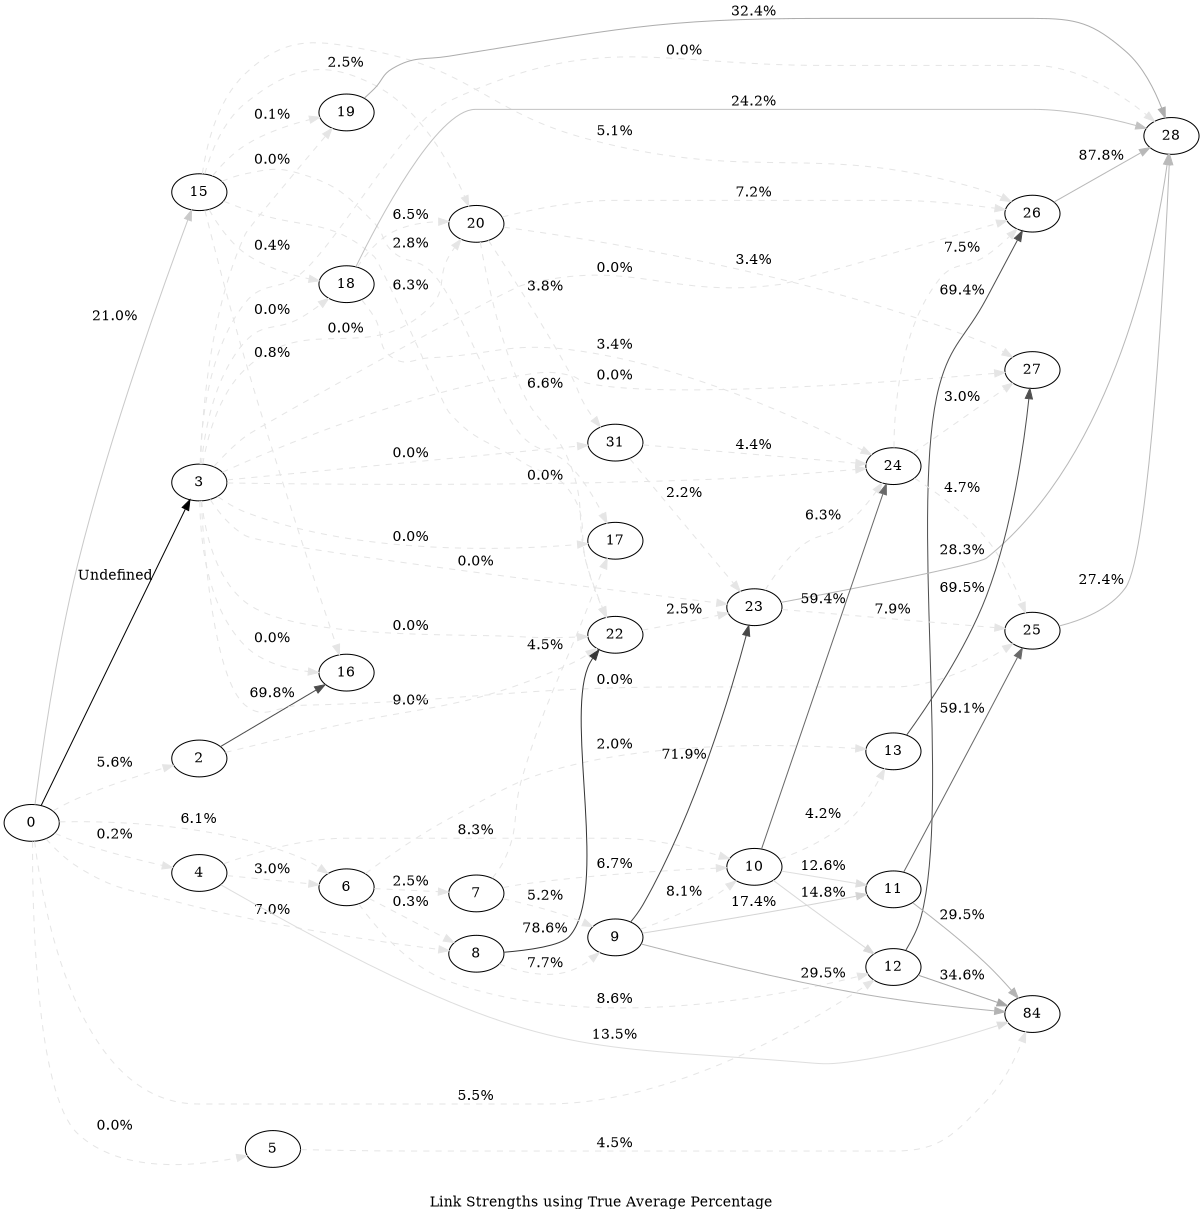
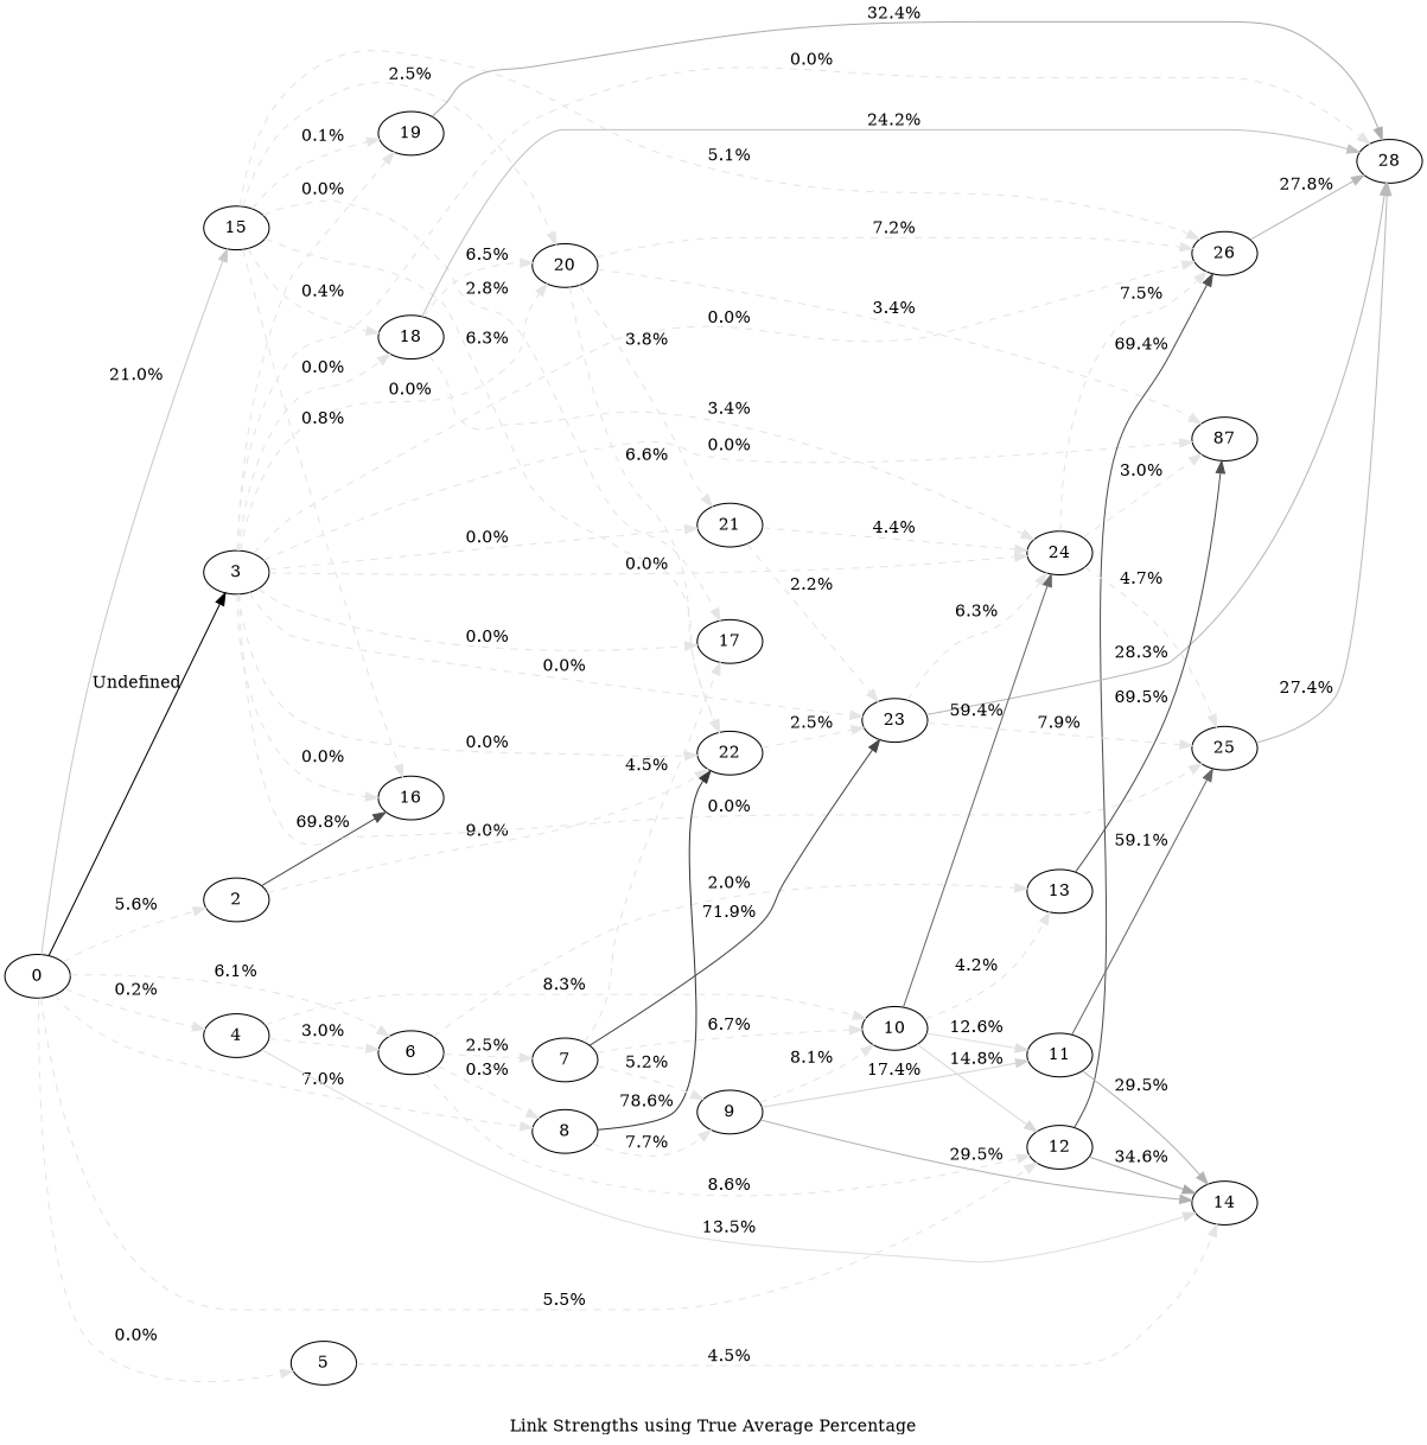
  digraph {
    label="Link Strengths using True Average Percentage"
    rankdir=LR
    node [shape=ellipse]
    edge [color=gray90 style=dashed]
    n1 [label=0]
    2
    3
    4
    5
    6
    8
    12
    15
    16
    22
    17
    18
    19
    20
-   21 [label=31]
+   21
    23
    24
    25
    26
-   27
+   27 [label=87]
    28
    10
-   14 [label=84]
+   14
    7
    13
    9
    11
    n1 -> 2 [label="5.6%"]
    n1 -> 3 [color=gray00 label=Undefined style=""]
    n1 -> 4 [label="0.2%"]
    n1 -> 5 [label="0.0%"]
    n1 -> 6 [label="6.1%"]
    n1 -> 8 [label="7.0%"]
    n1 -> 12 [label="5.5%"]
    n1 -> 15 [color=gray79 label="21.0%" style=""]
    2 -> 16 [color=gray30 label="69.8%" style=""]
    2 -> 22 [label="9.0%"]
    3 -> 16 [label="0.0%"]
    3 -> 22 [label="0.0%"]
    3 -> 17 [label="0.0%"]
    3 -> 18 [label="0.0%"]
    3 -> 19 [label="0.0%"]
    3 -> 20 [label="0.0%"]
    3 -> 21 [label="0.0%"]
    3 -> 23 [label="0.0%"]
    3 -> 24 [label="0.0%"]
    3 -> 25 [label="0.0%"]
    3 -> 26 [label="0.0%"]
    3 -> 27 [label="0.0%"]
    3 -> 28 [label="0.0%"]
    4 -> 6 [label="3.0%"]
    4 -> 10 [label="8.3%"]
    4 -> 14 [color=gray87 label="13.5%" style=""]
    5 -> 14 [label="4.5%"]
    6 -> 8 [label="0.3%"]
    6 -> 12 [label="8.6%"]
    6 -> 7 [label="2.5%"]
    6 -> 13 [label="2.0%"]
    8 -> 22 [color=gray21 label="78.6%" style=""]
    8 -> 9 [label="7.7%"]
    12 -> 26 [color=gray31 label="69.4%" style=""]
    12 -> 14 [color=gray65 label="34.6%" style=""]
    15 -> 16 [label="0.8%"]
    15 -> 22 [label="6.3%"]
    15 -> 17 [label="2.8%"]
    15 -> 18 [label="0.4%"]
    15 -> 19 [label="0.1%"]
    15 -> 20 [label="2.5%"]
    15 -> 26 [label="5.1%"]
    22 -> 23 [label="2.5%"]
    18 -> 20 [label="6.5%"]
    18 -> 24 [label="3.4%"]
    18 -> 28 [color=gray76 label="24.2%" style=""]
    19 -> 28 [color=gray68 label="32.4%" style=""]
    20 -> 22 [label="6.6%"]
    20 -> 21 [label="3.8%"]
    20 -> 26 [label="7.2%"]
    20 -> 27 [label="3.4%"]
    21 -> 23 [label="2.2%"]
    21 -> 24 [label="4.4%"]
    23 -> 24 [label="6.3%"]
    23 -> 25 [label="7.9%"]
    23 -> 28 [color=gray72 label="28.3%" style=""]
    24 -> 25 [label="4.7%"]
    24 -> 26 [label="7.5%"]
    24 -> 27 [label="3.0%"]
    25 -> 28 [color=gray73 label="27.4%" style=""]
-   26 -> 28 [color=gray72 label="87.8%" style=""]
+   26 -> 28 [color=gray72 label="27.8%" style=""]
    10 -> 12 [color=gray85 label="14.8%" style=""]
    10 -> 24 [color=gray41 label="59.4%" style=""]
    10 -> 13 [label="4.2%"]
    10 -> 11 [color=gray87 label="12.6%" style=""]
    7 -> 17 [label="4.5%"]
    7 -> 10 [label="6.7%"]
    7 -> 9 [label="5.2%"]
    13 -> 27 [color=gray31 label="69.5%" style=""]
-   9 -> 23 [color=gray28 label="71.9%" style=""]
+   7 -> 23 [color=gray28 label="71.9%" style=""]
    9 -> 10 [label="8.1%"]
    9 -> 14 [color=gray70 label="29.5%" style=""]
    9 -> 11 [color=gray83 label="17.4%" style=""]
    11 -> 25 [color=gray41 label="59.1%" style=""]
    11 -> 14 [color=gray70 label="29.5%" style=""]
  }
